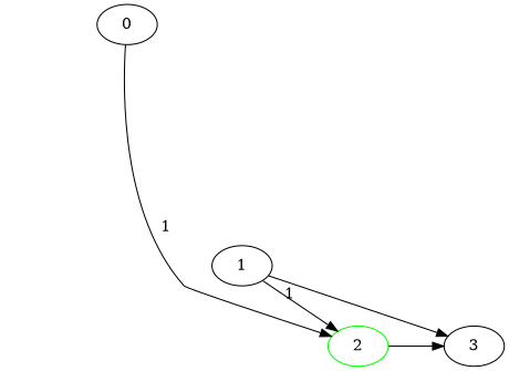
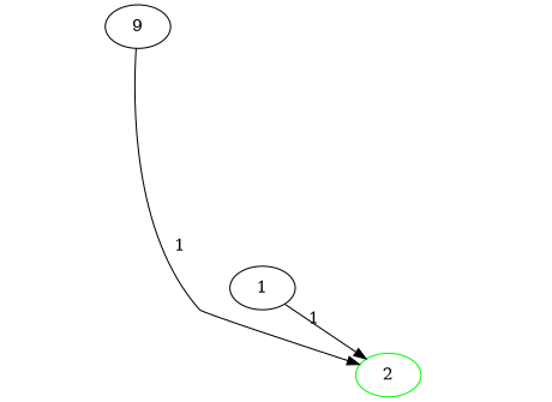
  digraph {
    nodesep=0.7
    node [style=invis]
    edge [labeldistance=2.2 style=invis]
    d [width=0.1]
    1 [style=""]
    e [width=0.1]
    2 [color=green style=""]
-   3 [style=""]
    f [widht=0.1]
    b [width=0.1]
    a [width=0.1]
-   0 [style=""]
+   0 [label=9 style=""]
    c [width=0.1]
    subgraph sub_1 {
      rank=same
      d
      1
    }
    subgraph sub_2 {
      rank=same
      e
      2
-     3
      f
    }
    subgraph sub_3 {
      rank=same
      b
    }
    subgraph sub_4 {
      rank=same
      a
      0
    }
    subgraph sub_5 {
      rank=same
      c
    }
    d -> 1
    d -> e [labeldistance=""]
    1 -> 2 [xlabel=1 style=""]
-   1 -> 3 [style=""]
    1 -> f [weight=10]
    e -> f
-   2 -> 3 [style=""]
    f -> 2
    b -> c [labeldistance=""]
    a -> b [labeldistance=""]
    a -> 0
    0 -> 2 [xlabel=1 style=""]
    c -> d [labeldistance=""]
  }
